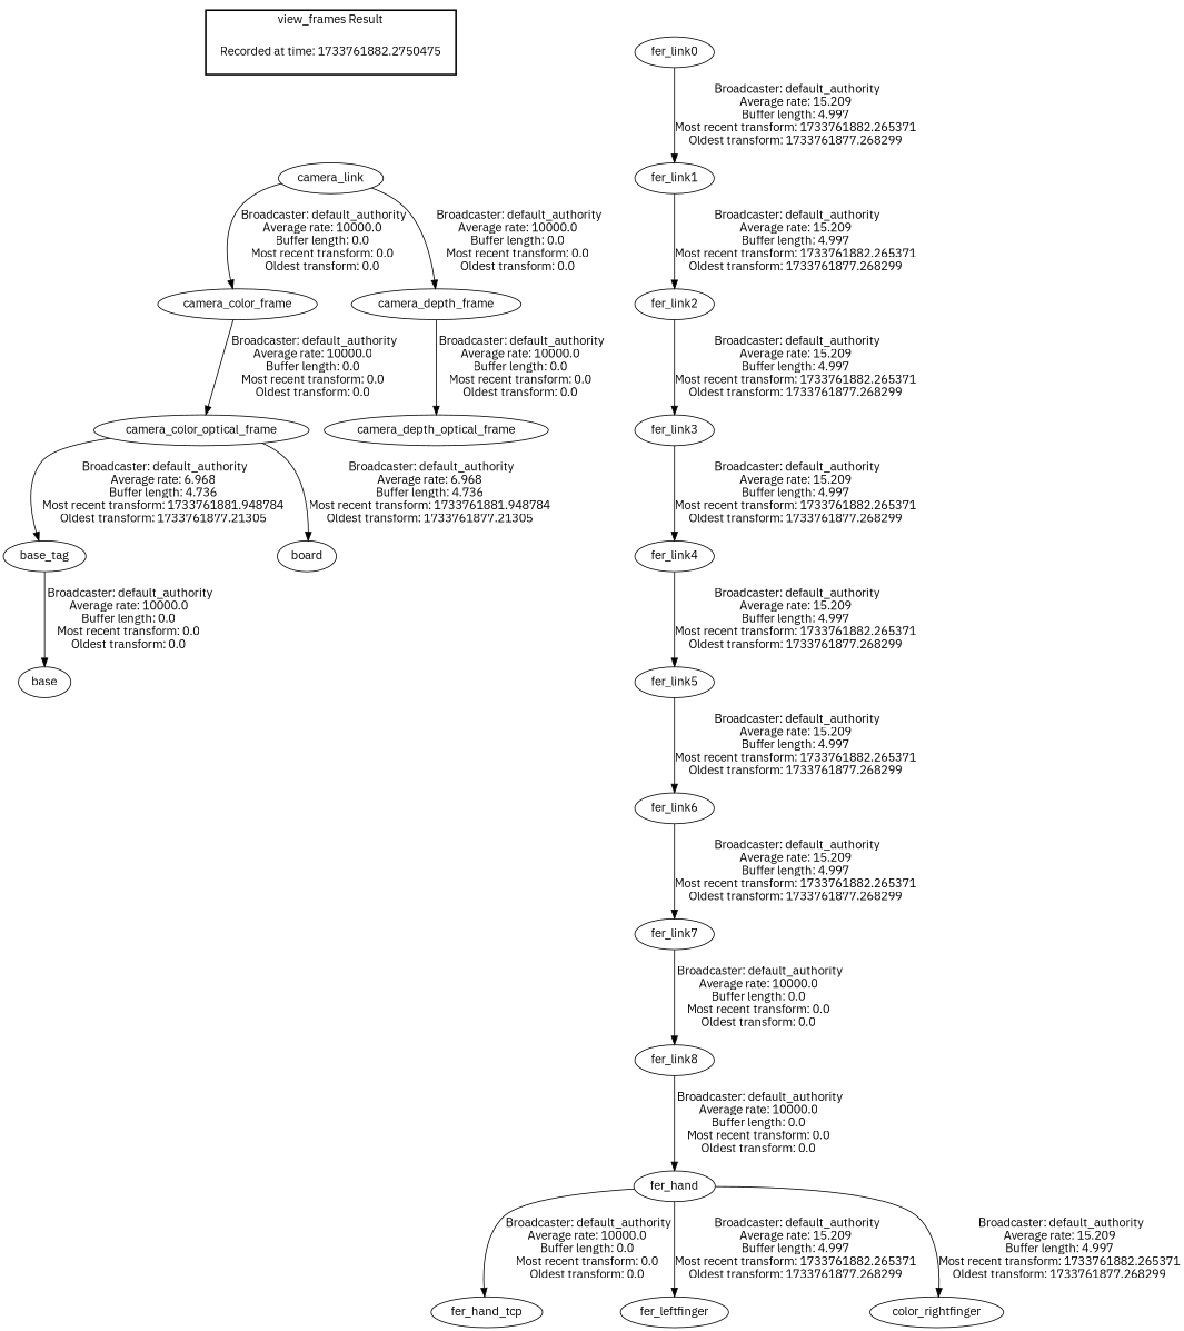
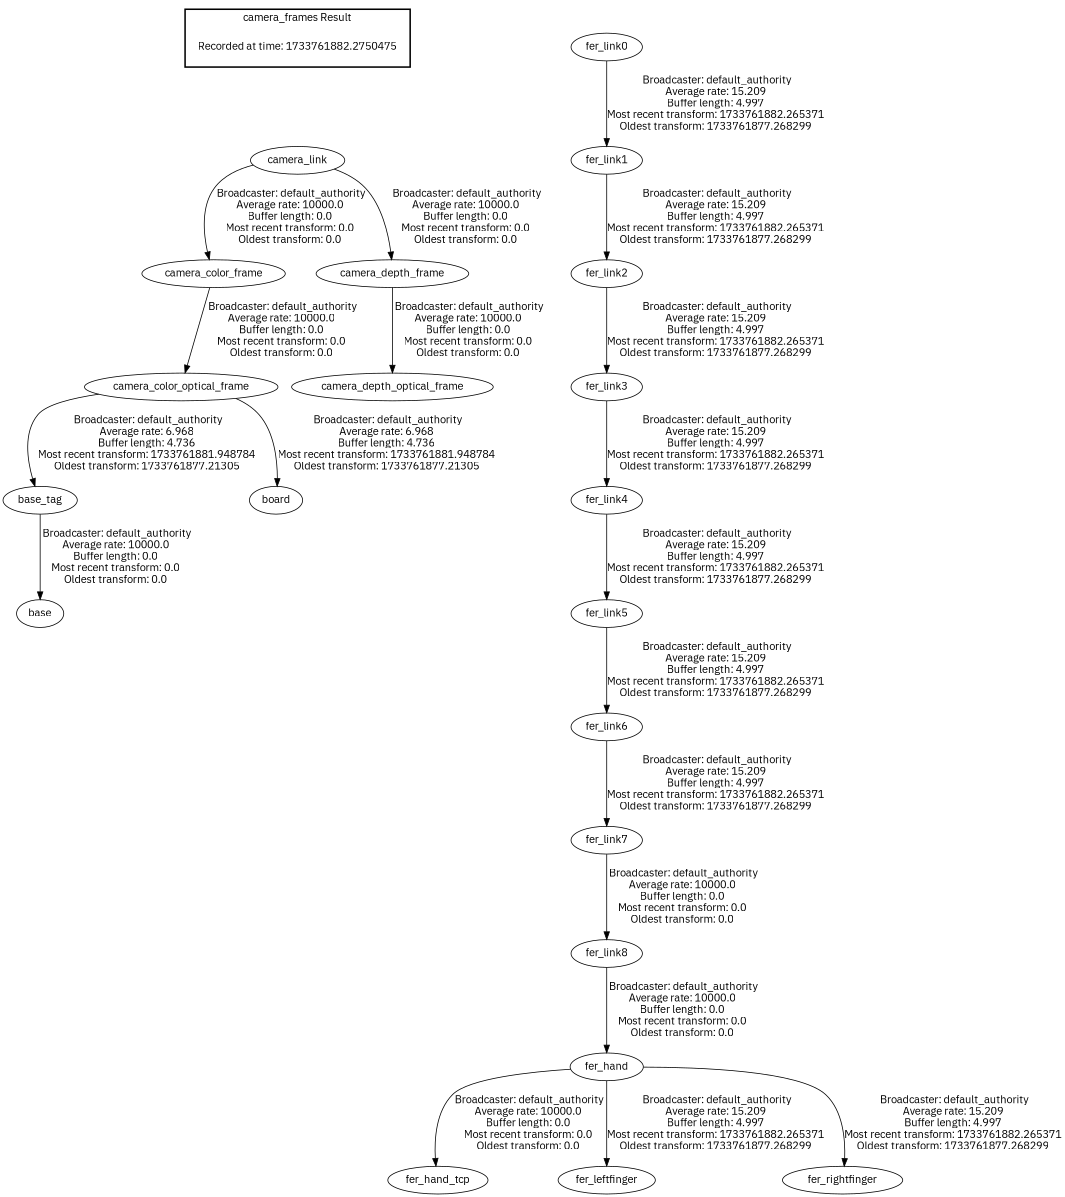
  digraph {
    fontname="IBM Plex Sans"
    node [fontname="IBM Plex Sans"]
    edge [fontname="IBM Plex Sans"]
    "Recorded at time: 1733761882.2750475" [shape=plaintext]
    camera_link
    base_tag
    base
    fer_link0
    fer_link1
    camera_color_optical_frame
    board
    fer_link2
    fer_link8
    fer_hand
    fer_hand_tcp
    fer_leftfinger
-   fer_rightfinger [label=color_rightfinger]
+   fer_rightfinger
    fer_link7
    fer_link6
    fer_link3
    fer_link4
    fer_link5
    camera_color_frame
    camera_depth_frame
    camera_depth_optical_frame
    subgraph cluster_1 {
      color=black
-     label="view_frames Result"
+     label="camera_frames Result"
      style=bold
      "Recorded at time: 1733761882.2750475"
    }
    "Recorded at time: 1733761882.2750475" -> camera_link [style=invis]
    camera_link -> camera_color_frame [label=" Broadcaster: default_authority\nAverage rate: 10000.0\nBuffer length: 0.0\nMost recent transform: 0.0\nOldest transform: 0.0\n"]
    camera_link -> camera_depth_frame [label=" Broadcaster: default_authority\nAverage rate: 10000.0\nBuffer length: 0.0\nMost recent transform: 0.0\nOldest transform: 0.0\n"]
    base_tag -> base [label=" Broadcaster: default_authority\nAverage rate: 10000.0\nBuffer length: 0.0\nMost recent transform: 0.0\nOldest transform: 0.0\n"]
    fer_link0 -> fer_link1 [label=" Broadcaster: default_authority\nAverage rate: 15.209\nBuffer length: 4.997\nMost recent transform: 1733761882.265371\nOldest transform: 1733761877.268299\n"]
    fer_link1 -> fer_link2 [label=" Broadcaster: default_authority\nAverage rate: 15.209\nBuffer length: 4.997\nMost recent transform: 1733761882.265371\nOldest transform: 1733761877.268299\n"]
    camera_color_optical_frame -> base_tag [label=" Broadcaster: default_authority\nAverage rate: 6.968\nBuffer length: 4.736\nMost recent transform: 1733761881.948784\nOldest transform: 1733761877.21305\n"]
    camera_color_optical_frame -> board [label=" Broadcaster: default_authority\nAverage rate: 6.968\nBuffer length: 4.736\nMost recent transform: 1733761881.948784\nOldest transform: 1733761877.21305\n"]
    fer_link2 -> fer_link3 [label=" Broadcaster: default_authority\nAverage rate: 15.209\nBuffer length: 4.997\nMost recent transform: 1733761882.265371\nOldest transform: 1733761877.268299\n"]
    fer_link8 -> fer_hand [label=" Broadcaster: default_authority\nAverage rate: 10000.0\nBuffer length: 0.0\nMost recent transform: 0.0\nOldest transform: 0.0\n"]
    fer_hand -> fer_hand_tcp [label=" Broadcaster: default_authority\nAverage rate: 10000.0\nBuffer length: 0.0\nMost recent transform: 0.0\nOldest transform: 0.0\n"]
    fer_hand -> fer_leftfinger [label=" Broadcaster: default_authority\nAverage rate: 15.209\nBuffer length: 4.997\nMost recent transform: 1733761882.265371\nOldest transform: 1733761877.268299\n"]
    fer_hand -> fer_rightfinger [label=" Broadcaster: default_authority\nAverage rate: 15.209\nBuffer length: 4.997\nMost recent transform: 1733761882.265371\nOldest transform: 1733761877.268299\n"]
    fer_link7 -> fer_link8 [label=" Broadcaster: default_authority\nAverage rate: 10000.0\nBuffer length: 0.0\nMost recent transform: 0.0\nOldest transform: 0.0\n"]
    fer_link6 -> fer_link7 [label=" Broadcaster: default_authority\nAverage rate: 15.209\nBuffer length: 4.997\nMost recent transform: 1733761882.265371\nOldest transform: 1733761877.268299\n"]
    fer_link3 -> fer_link4 [label=" Broadcaster: default_authority\nAverage rate: 15.209\nBuffer length: 4.997\nMost recent transform: 1733761882.265371\nOldest transform: 1733761877.268299\n"]
    fer_link4 -> fer_link5 [label=" Broadcaster: default_authority\nAverage rate: 15.209\nBuffer length: 4.997\nMost recent transform: 1733761882.265371\nOldest transform: 1733761877.268299\n"]
    fer_link5 -> fer_link6 [label=" Broadcaster: default_authority\nAverage rate: 15.209\nBuffer length: 4.997\nMost recent transform: 1733761882.265371\nOldest transform: 1733761877.268299\n"]
    camera_color_frame -> camera_color_optical_frame [label=" Broadcaster: default_authority\nAverage rate: 10000.0\nBuffer length: 0.0\nMost recent transform: 0.0\nOldest transform: 0.0\n"]
    camera_depth_frame -> camera_depth_optical_frame [label=" Broadcaster: default_authority\nAverage rate: 10000.0\nBuffer length: 0.0\nMost recent transform: 0.0\nOldest transform: 0.0\n"]
  }
